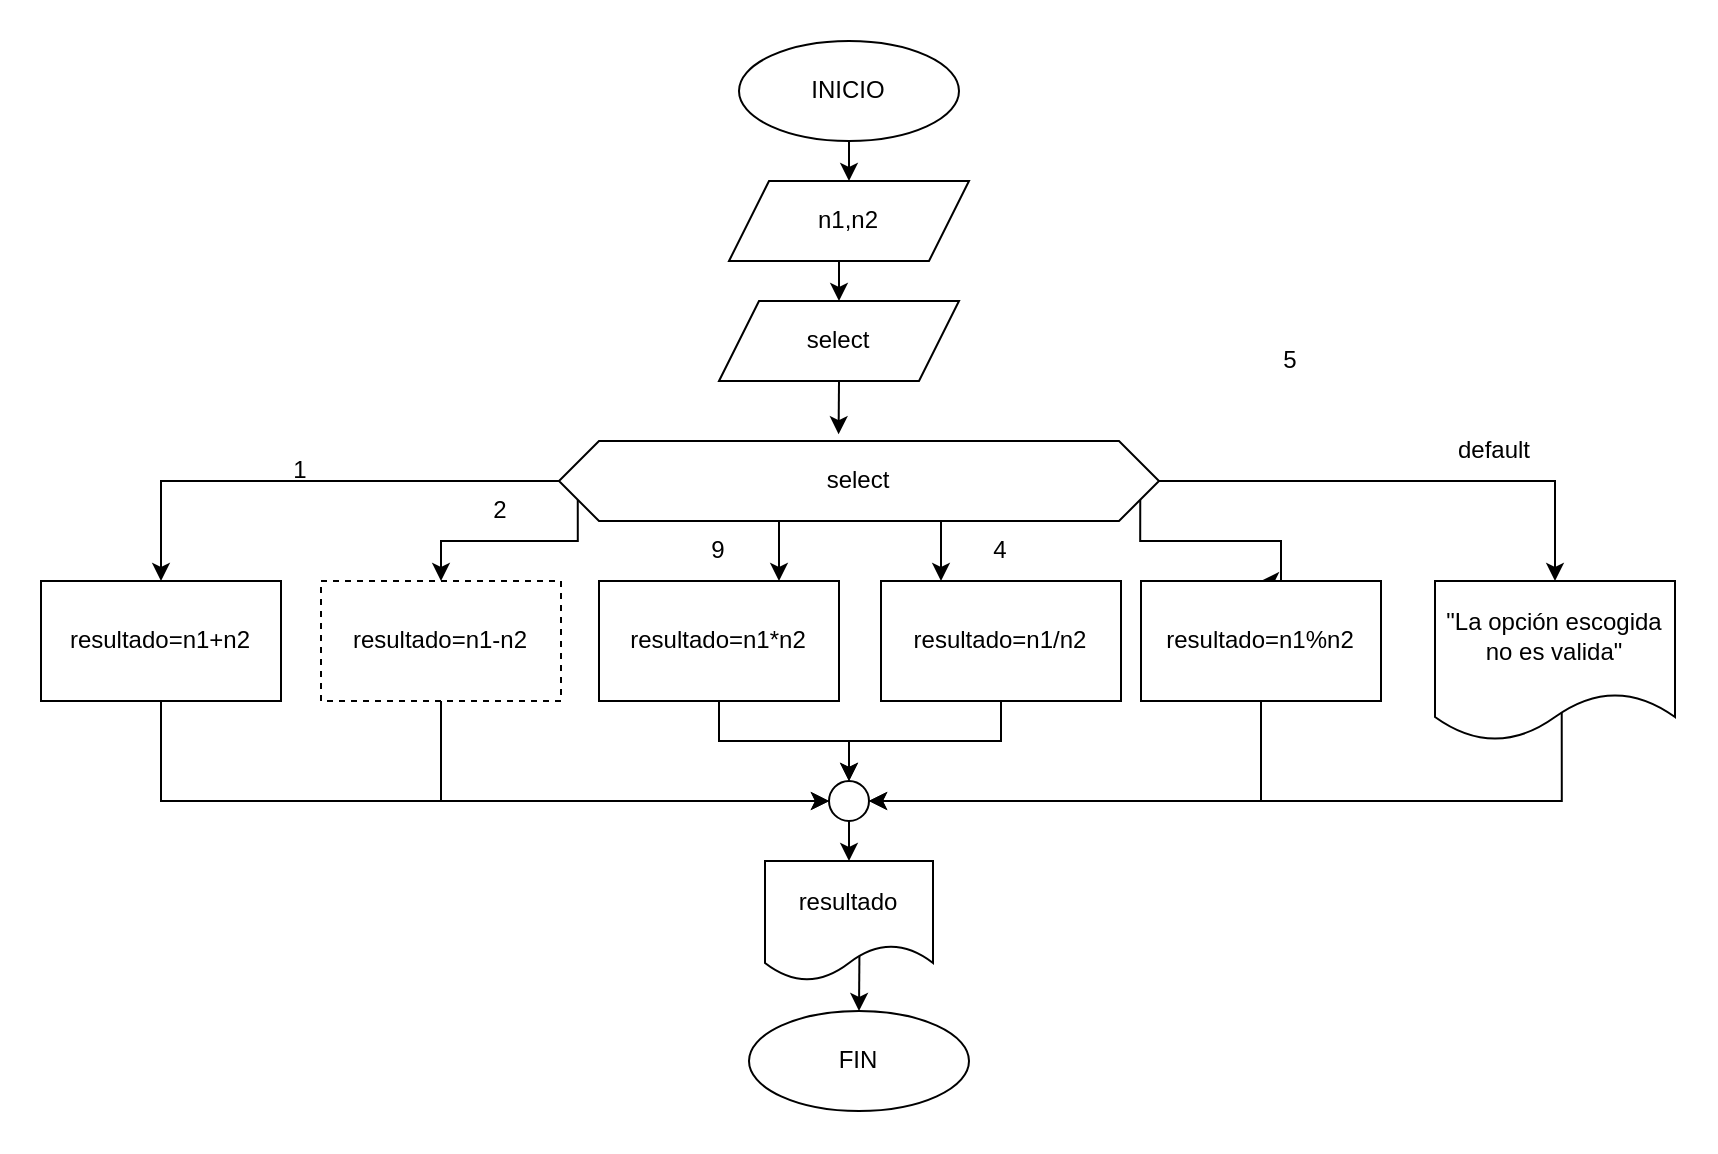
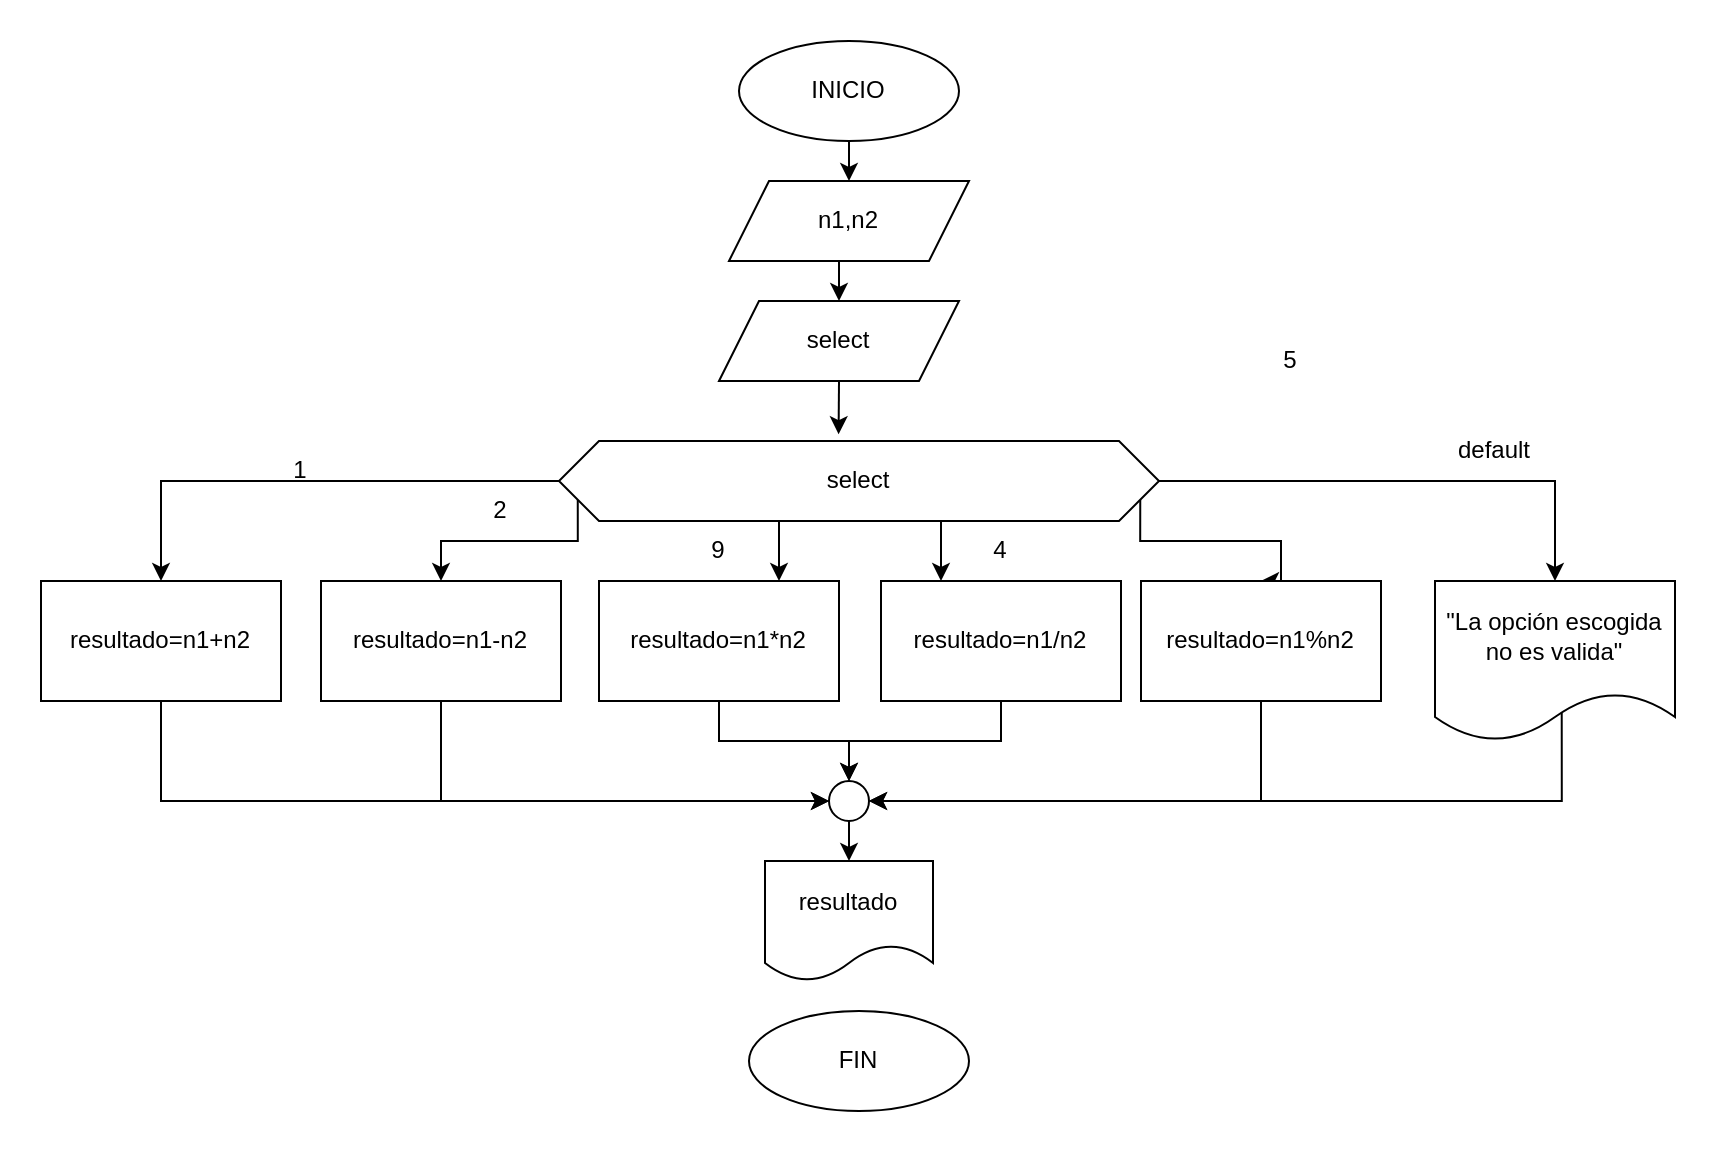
  <mxCell id="0" />
  <mxCell id="1" parent="0" />
  <mxCell id="2" style="edgeStyle=orthogonalEdgeStyle;rounded=0;orthogonalLoop=1;jettySize=auto;html=1;exitX=0;exitY=0.5;exitDx=0;exitDy=0;entryX=0.5;entryY=0;entryDx=0;entryDy=0;" edge="1" parent="1" source="8" target="20"><mxGeometry relative="1" as="geometry" /></mxCell>
  <mxCell id="3" style="edgeStyle=orthogonalEdgeStyle;rounded=0;orthogonalLoop=1;jettySize=auto;html=1;exitX=0;exitY=0.75;exitDx=0;exitDy=0;entryX=0.5;entryY=0;entryDx=0;entryDy=0;" edge="1" parent="1" source="8" target="18"><mxGeometry relative="1" as="geometry"><Array as="points"><mxPoint x="288" y="270" /><mxPoint x="220" y="270" /></Array></mxGeometry></mxCell>
  <mxCell id="4" style="edgeStyle=orthogonalEdgeStyle;rounded=0;orthogonalLoop=1;jettySize=auto;html=1;exitX=0.375;exitY=1;exitDx=0;exitDy=0;entryX=0.75;entryY=0;entryDx=0;entryDy=0;" edge="1" parent="1" source="8" target="22"><mxGeometry relative="1" as="geometry" /></mxCell>
  <mxCell id="5" style="edgeStyle=orthogonalEdgeStyle;rounded=0;orthogonalLoop=1;jettySize=auto;html=1;exitX=0.625;exitY=1;exitDx=0;exitDy=0;entryX=0.25;entryY=0;entryDx=0;entryDy=0;" edge="1" parent="1" source="8" target="26"><mxGeometry relative="1" as="geometry" /></mxCell>
  <mxCell id="6" style="edgeStyle=orthogonalEdgeStyle;rounded=0;orthogonalLoop=1;jettySize=auto;html=1;exitX=1;exitY=0.75;exitDx=0;exitDy=0;entryX=0.5;entryY=0;entryDx=0;entryDy=0;" edge="1" parent="1" source="8" target="24"><mxGeometry relative="1" as="geometry"><Array as="points"><mxPoint x="570" y="270" /><mxPoint x="640" y="270" /></Array></mxGeometry></mxCell>
  <mxCell id="7" style="edgeStyle=orthogonalEdgeStyle;rounded=0;orthogonalLoop=1;jettySize=auto;html=1;exitX=1;exitY=0.5;exitDx=0;exitDy=0;entryX=0.5;entryY=0;entryDx=0;entryDy=0;" edge="1" parent="1" source="8" target="28"><mxGeometry relative="1" as="geometry" /></mxCell>
  <mxCell id="8" value="select" style="shape=hexagon;perimeter=hexagonPerimeter2;whiteSpace=wrap;html=1;fixedSize=1;" vertex="1" parent="1"><mxGeometry x="279" y="220" width="300" height="40" as="geometry" /></mxCell>
  <mxCell id="9" style="edgeStyle=orthogonalEdgeStyle;rounded=0;orthogonalLoop=1;jettySize=auto;html=1;exitX=0.5;exitY=1;exitDx=0;exitDy=0;entryX=0.5;entryY=0;entryDx=0;entryDy=0;" edge="1" parent="1" source="10" target="14"><mxGeometry relative="1" as="geometry" /></mxCell>
  <mxCell id="10" value="INICIO" style="ellipse;whiteSpace=wrap;html=1;" vertex="1" parent="1"><mxGeometry x="369" y="20" width="110" height="50" as="geometry" /></mxCell>
- <mxCell id="11" style="edgeStyle=orthogonalEdgeStyle;rounded=0;orthogonalLoop=1;jettySize=auto;html=1;exitX=0.5;exitY=0;exitDx=0;exitDy=0;entryX=0.562;entryY=0.79;entryDx=0;entryDy=0;entryPerimeter=0;startArrow=classic;startFill=1;endArrow=none;endFill=0;" edge="1" parent="1" source="12" target="27"><mxGeometry relative="1" as="geometry" /></mxCell>
  <mxCell id="12" value="FIN" style="ellipse;whiteSpace=wrap;html=1;" vertex="1" parent="1"><mxGeometry x="374" y="505" width="110" height="50" as="geometry" /></mxCell>
  <mxCell id="13" style="edgeStyle=orthogonalEdgeStyle;rounded=0;orthogonalLoop=1;jettySize=auto;html=1;exitX=0.5;exitY=1;exitDx=0;exitDy=0;entryX=0.5;entryY=0;entryDx=0;entryDy=0;" edge="1" parent="1" source="14" target="16"><mxGeometry relative="1" as="geometry" /></mxCell>
  <mxCell id="14" value="n1,n2" style="shape=parallelogram;perimeter=parallelogramPerimeter;whiteSpace=wrap;html=1;fixedSize=1;" vertex="1" parent="1"><mxGeometry x="364" y="90" width="120" height="40" as="geometry" /></mxCell>
  <mxCell id="15" style="edgeStyle=orthogonalEdgeStyle;rounded=0;orthogonalLoop=1;jettySize=auto;html=1;exitX=0.5;exitY=1;exitDx=0;exitDy=0;entryX=0.466;entryY=-0.085;entryDx=0;entryDy=0;entryPerimeter=0;" edge="1" parent="1" source="16" target="8"><mxGeometry relative="1" as="geometry" /></mxCell>
  <mxCell id="16" value="select" style="shape=parallelogram;perimeter=parallelogramPerimeter;whiteSpace=wrap;html=1;fixedSize=1;" vertex="1" parent="1"><mxGeometry x="359" y="150" width="120" height="40" as="geometry" /></mxCell>
  <mxCell id="17" style="edgeStyle=orthogonalEdgeStyle;rounded=0;orthogonalLoop=1;jettySize=auto;html=1;exitX=0.5;exitY=1;exitDx=0;exitDy=0;entryX=0;entryY=0.5;entryDx=0;entryDy=0;" edge="1" parent="1" source="18" target="31"><mxGeometry relative="1" as="geometry" /></mxCell>
- <mxCell id="18" value="resultado=n1-n2" style="rounded=0;whiteSpace=wrap;html=1;dashed=1;" vertex="1" parent="1"><mxGeometry x="160" y="290" width="120" height="60" as="geometry" /></mxCell>
+ <mxCell id="18" value="resultado=n1-n2" style="rounded=0;whiteSpace=wrap;html=1;" vertex="1" parent="1"><mxGeometry x="160" y="290" width="120" height="60" as="geometry" /></mxCell>
  <mxCell id="19" style="edgeStyle=orthogonalEdgeStyle;rounded=0;orthogonalLoop=1;jettySize=auto;html=1;exitX=0.5;exitY=1;exitDx=0;exitDy=0;entryX=0;entryY=0.5;entryDx=0;entryDy=0;" edge="1" parent="1" source="20" target="31"><mxGeometry relative="1" as="geometry" /></mxCell>
  <mxCell id="20" value="resultado=n1+n2" style="rounded=0;whiteSpace=wrap;html=1;" vertex="1" parent="1"><mxGeometry x="20" y="290" width="120" height="60" as="geometry" /></mxCell>
  <mxCell id="21" style="edgeStyle=orthogonalEdgeStyle;rounded=0;orthogonalLoop=1;jettySize=auto;html=1;exitX=0.5;exitY=1;exitDx=0;exitDy=0;entryX=0.5;entryY=0;entryDx=0;entryDy=0;" edge="1" parent="1" source="22" target="31"><mxGeometry relative="1" as="geometry" /></mxCell>
  <mxCell id="22" value="resultado=n1*n2" style="rounded=0;whiteSpace=wrap;html=1;" vertex="1" parent="1"><mxGeometry x="299" y="290" width="120" height="60" as="geometry" /></mxCell>
  <mxCell id="23" style="edgeStyle=orthogonalEdgeStyle;rounded=0;orthogonalLoop=1;jettySize=auto;html=1;exitX=0.5;exitY=1;exitDx=0;exitDy=0;entryX=1;entryY=0.5;entryDx=0;entryDy=0;" edge="1" parent="1" source="24" target="31"><mxGeometry relative="1" as="geometry" /></mxCell>
  <mxCell id="24" value="resultado=n1%n2" style="rounded=0;whiteSpace=wrap;html=1;" vertex="1" parent="1"><mxGeometry x="570" y="290" width="120" height="60" as="geometry" /></mxCell>
  <mxCell id="25" style="edgeStyle=orthogonalEdgeStyle;rounded=0;orthogonalLoop=1;jettySize=auto;html=1;exitX=0.5;exitY=1;exitDx=0;exitDy=0;entryX=0.5;entryY=0;entryDx=0;entryDy=0;" edge="1" parent="1" source="26" target="31"><mxGeometry relative="1" as="geometry" /></mxCell>
  <mxCell id="26" value="resultado=n1/n2" style="rounded=0;whiteSpace=wrap;html=1;" vertex="1" parent="1"><mxGeometry x="440" y="290" width="120" height="60" as="geometry" /></mxCell>
  <mxCell id="27" value="resultado" style="shape=document;whiteSpace=wrap;html=1;boundedLbl=1;" vertex="1" parent="1"><mxGeometry x="382" y="430" width="84" height="60" as="geometry" /></mxCell>
  <mxCell id="28" value="&quot;La opción escogida no es valida&quot;" style="shape=document;whiteSpace=wrap;html=1;boundedLbl=1;" vertex="1" parent="1"><mxGeometry x="717" y="290" width="120" height="80" as="geometry" /></mxCell>
  <mxCell id="29" style="edgeStyle=orthogonalEdgeStyle;rounded=0;orthogonalLoop=1;jettySize=auto;html=1;exitX=1;exitY=0.5;exitDx=0;exitDy=0;entryX=0.528;entryY=0.823;entryDx=0;entryDy=0;entryPerimeter=0;startArrow=classic;startFill=1;endArrow=none;endFill=0;" edge="1" parent="1" source="31" target="28"><mxGeometry relative="1" as="geometry" /></mxCell>
  <mxCell id="30" style="edgeStyle=orthogonalEdgeStyle;rounded=0;orthogonalLoop=1;jettySize=auto;html=1;exitX=0.5;exitY=1;exitDx=0;exitDy=0;entryX=0.5;entryY=0;entryDx=0;entryDy=0;" edge="1" parent="1" source="31" target="27"><mxGeometry relative="1" as="geometry" /></mxCell>
  <mxCell id="31" value="" style="ellipse;whiteSpace=wrap;html=1;aspect=fixed;" vertex="1" parent="1"><mxGeometry x="414" y="390" width="20" height="20" as="geometry" /></mxCell>
  <mxCell id="32" value="1" style="text;html=1;strokeColor=none;fillColor=none;align=center;verticalAlign=middle;whiteSpace=wrap;rounded=0;" vertex="1" parent="1"><mxGeometry x="120" y="220" width="60" height="30" as="geometry" /></mxCell>
  <mxCell id="33" value="9" style="text;html=1;strokeColor=none;fillColor=none;align=center;verticalAlign=middle;whiteSpace=wrap;rounded=0;" vertex="1" parent="1"><mxGeometry x="329" y="260" width="60" height="30" as="geometry" /></mxCell>
  <mxCell id="34" value="2" style="text;html=1;strokeColor=none;fillColor=none;align=center;verticalAlign=middle;whiteSpace=wrap;rounded=0;" vertex="1" parent="1"><mxGeometry x="220" y="240" width="60" height="30" as="geometry" /></mxCell>
  <mxCell id="35" value="5" style="text;html=1;strokeColor=none;fillColor=none;align=center;verticalAlign=middle;whiteSpace=wrap;rounded=0;" vertex="1" parent="1"><mxGeometry x="615" y="165" width="60" height="30" as="geometry" /></mxCell>
  <mxCell id="36" value="default" style="text;html=1;strokeColor=none;fillColor=none;align=center;verticalAlign=middle;whiteSpace=wrap;rounded=0;" vertex="1" parent="1"><mxGeometry x="717" y="210" width="60" height="30" as="geometry" /></mxCell>
  <mxCell id="37" value="4" style="text;html=1;strokeColor=none;fillColor=none;align=center;verticalAlign=middle;whiteSpace=wrap;rounded=0;" vertex="1" parent="1"><mxGeometry x="470" y="260" width="60" height="30" as="geometry" /></mxCell>
